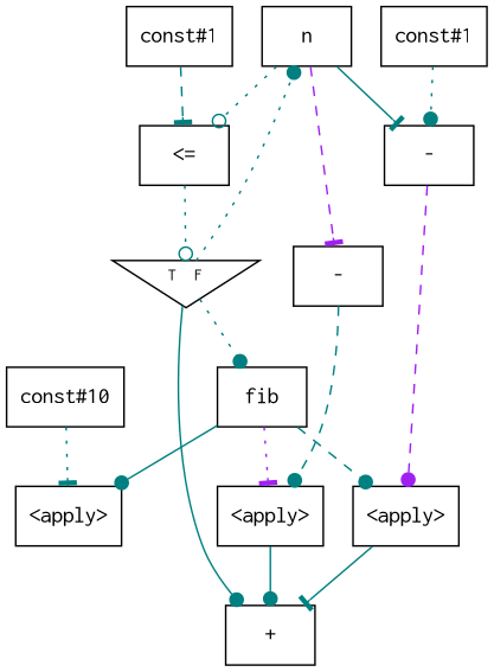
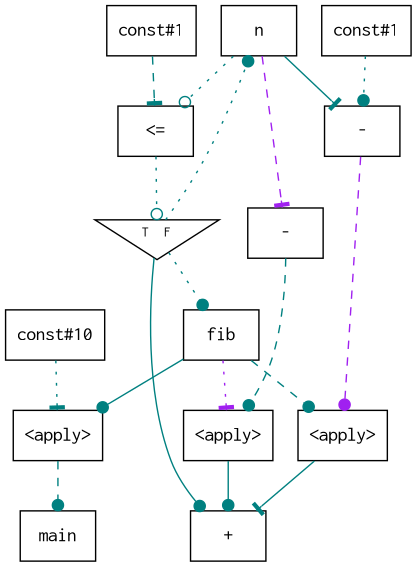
  digraph {
    node [fontname=Courier shape=box]
    edge [arrowhead=dot color=teal style=dotted]
+   n1 [label=main]
    n2 [label=fib]
    n3 [label="<apply>"]
    n4 [label="<apply>"]
    n5 [label="<apply>"]
    n6 [label="+"]
    n7 [label="const#10"]
    n8 [label=n]
    n9 [label="<="]
    n10 [label="-"]
    n11 [label="-"]
    n12 [fontsize=10 label="T  F" orientation=180 shape=triangle]
    n13 [label="const#1"]
    n14 [label="const#1"]
    n2 -> n3 [style=solid]
    n2 -> n4 [style=dashed]
    n2 -> n5 [arrowhead=tee color=purple]
+   n3 -> n1 [style=dashed]
    n4 -> n6 [arrowhead=tee style=solid]
    n5 -> n6 [style=solid]
    n7 -> n3 [arrowhead=tee]
    n8 -> n9 [arrowhead=odot]
    n8 -> n10 [arrowhead=tee style=solid]
    n8 -> n11 [arrowhead=tee color=purple style=dashed]
    n9 -> n12 [arrowhead=odot]
    n10 -> n4 [color=purple style=dashed]
    n11 -> n5 [style=dashed]
    n12 -> n2
    n12 -> n6 [style=solid]
    n12 -> n8
    n13 -> n9 [arrowhead=tee style=dashed]
    n14 -> n10
  }
